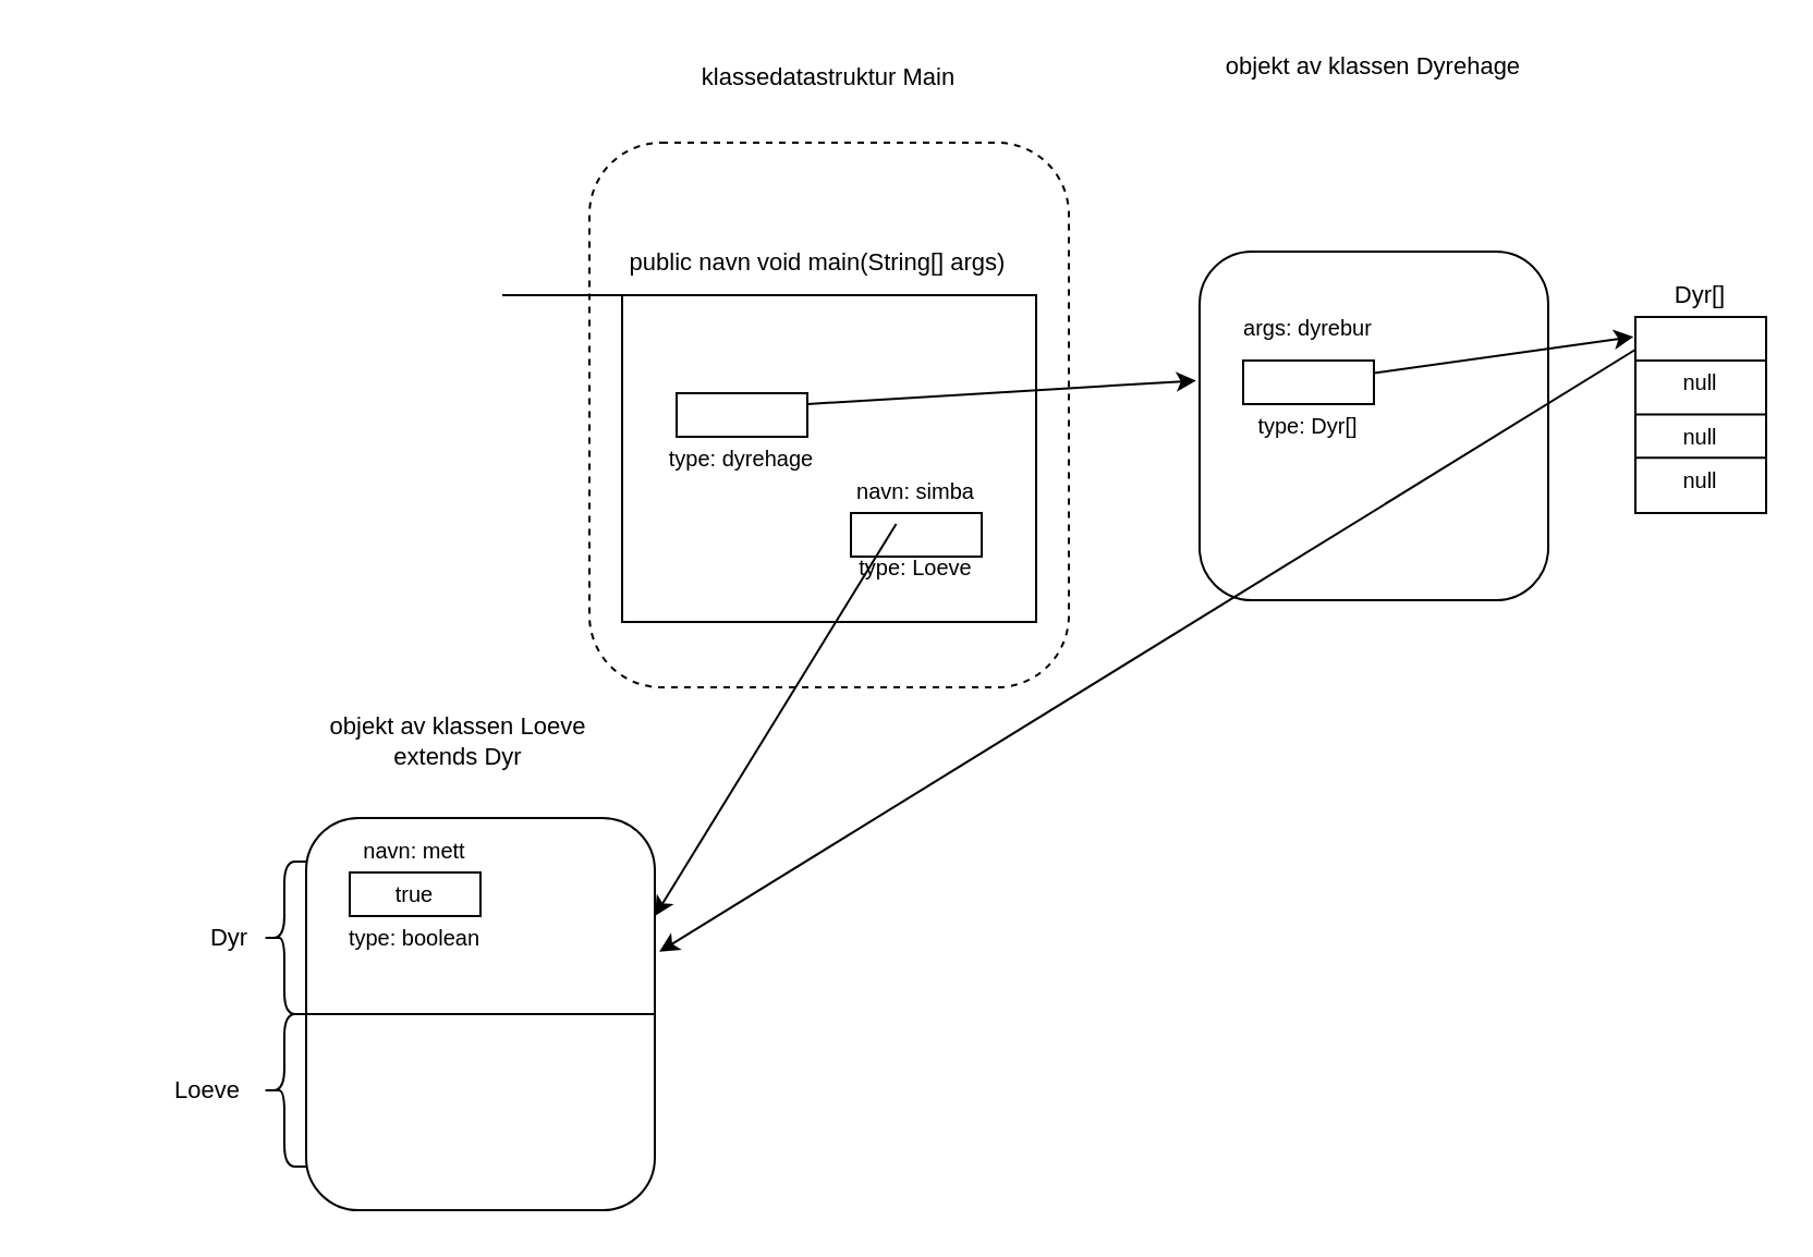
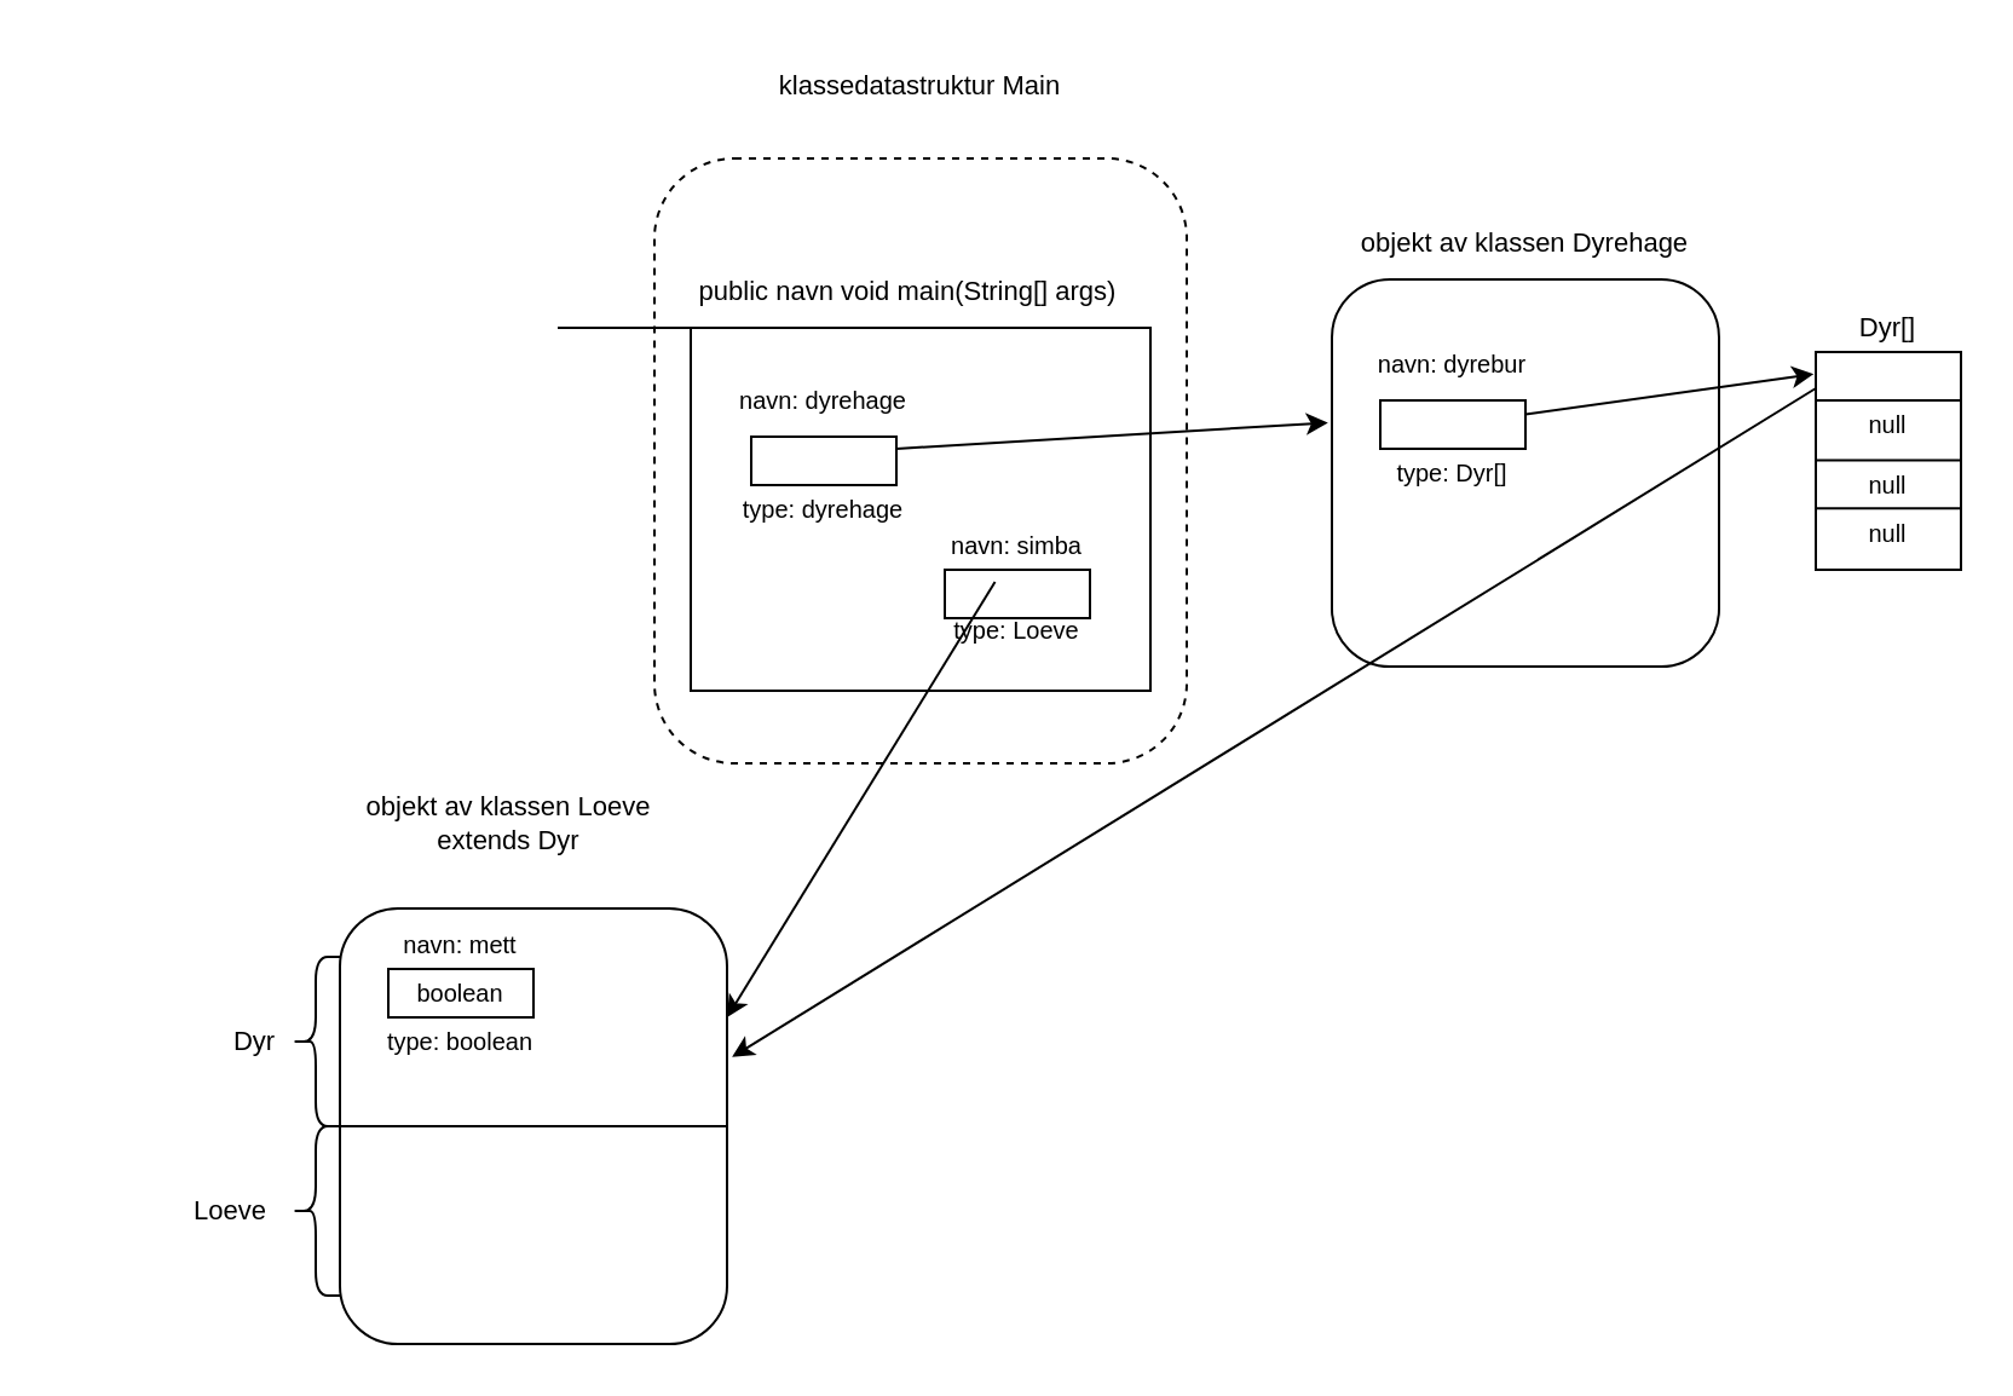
  <mxCell id="0" />
  <mxCell id="1" parent="0" />
  <mxCell id="2" value="" style="rounded=1;whiteSpace=wrap;html=1;dashed=1;" vertex="1" parent="1"><mxGeometry x="270" y="65" width="220" height="250" as="geometry" /></mxCell>
  <mxCell id="3" value="" style="rounded=0;whiteSpace=wrap;html=1;" vertex="1" parent="1"><mxGeometry x="285" y="135" width="190" height="150" as="geometry" /></mxCell>
  <mxCell id="4" value="public navn void main(String[] args)" style="text;html=1;strokeColor=none;fillColor=none;align=center;verticalAlign=middle;whiteSpace=wrap;rounded=0;fontSize=11;" vertex="1" parent="1"><mxGeometry x="270" y="105" width="210" height="30" as="geometry" /></mxCell>
  <mxCell id="5" value="klassedatastruktur Main" style="text;html=1;strokeColor=none;fillColor=none;align=center;verticalAlign=middle;whiteSpace=wrap;rounded=0;fontSize=11;" vertex="1" parent="1"><mxGeometry x="320" y="20" width="120" height="30" as="geometry" /></mxCell>
  <mxCell id="6" value="" style="endArrow=none;html=1;rounded=0;fontSize=11;" edge="1" parent="1"><mxGeometry width="50" height="50" relative="1" as="geometry"><mxPoint x="230" y="135" as="sourcePoint" /><mxPoint x="285" y="135" as="targetPoint" /></mxGeometry></mxCell>
  <mxCell id="7" value="" style="rounded=0;whiteSpace=wrap;html=1;fontSize=11;" vertex="1" parent="1"><mxGeometry x="310" y="180" width="60" height="20" as="geometry" /></mxCell>
+ <mxCell id="8" value="&lt;font style=&quot;font-size: 10px;&quot;&gt;navn: dyrehage&lt;/font&gt;" style="text;html=1;strokeColor=none;fillColor=none;align=center;verticalAlign=middle;whiteSpace=wrap;rounded=0;fontSize=11;" vertex="1" parent="1"><mxGeometry x="290" y="150" width="100" height="30" as="geometry" /></mxCell>
  <mxCell id="9" value="type: dyrehage" style="text;html=1;strokeColor=none;fillColor=none;align=center;verticalAlign=middle;whiteSpace=wrap;rounded=0;fontSize=10;" vertex="1" parent="1"><mxGeometry x="300" y="195" width="80" height="30" as="geometry" /></mxCell>
  <mxCell id="10" value="" style="rounded=1;whiteSpace=wrap;html=1;fontSize=10;" vertex="1" parent="1"><mxGeometry x="550" y="115" width="160" height="160" as="geometry" /></mxCell>
- <mxCell id="11" value="&lt;font style=&quot;font-size: 11px;&quot;&gt;objekt av klassen Dyrehage&lt;/font&gt;" style="text;html=1;strokeColor=none;fillColor=none;align=center;verticalAlign=middle;whiteSpace=wrap;rounded=0;fontSize=10;" vertex="1" parent="1"><mxGeometry x="555" y="15" width="150" height="30" as="geometry" /></mxCell>
+ <mxCell id="11" value="&lt;font style=&quot;font-size: 11px;&quot;&gt;objekt av klassen Dyrehage&lt;/font&gt;" style="text;html=1;strokeColor=none;fillColor=none;align=center;verticalAlign=middle;whiteSpace=wrap;rounded=0;fontSize=10;" vertex="1" parent="1"><mxGeometry x="555" y="85" width="150" height="30" as="geometry" /></mxCell>
  <mxCell id="12" value="" style="rounded=0;whiteSpace=wrap;html=1;fontSize=11;" vertex="1" parent="1"><mxGeometry x="570" y="165" width="60" height="20" as="geometry" /></mxCell>
- <mxCell id="13" value="&lt;font style=&quot;font-size: 10px;&quot;&gt;args: dyrebur&lt;/font&gt;" style="text;html=1;strokeColor=none;fillColor=none;align=center;verticalAlign=middle;whiteSpace=wrap;rounded=0;fontSize=11;" vertex="1" parent="1"><mxGeometry x="550" y="135" width="100" height="30" as="geometry" /></mxCell>
+ <mxCell id="13" value="&lt;font style=&quot;font-size: 10px;&quot;&gt;navn: dyrebur&lt;/font&gt;" style="text;html=1;strokeColor=none;fillColor=none;align=center;verticalAlign=middle;whiteSpace=wrap;rounded=0;fontSize=11;" vertex="1" parent="1"><mxGeometry x="550" y="135" width="100" height="30" as="geometry" /></mxCell>
  <mxCell id="14" value="&lt;span style=&quot;font-size: 10px;&quot;&gt;type: Dyr[]&lt;/span&gt;" style="text;html=1;strokeColor=none;fillColor=none;align=center;verticalAlign=middle;whiteSpace=wrap;rounded=0;fontSize=11;" vertex="1" parent="1"><mxGeometry x="550" y="180" width="100" height="30" as="geometry" /></mxCell>
  <mxCell id="15" value="" style="rounded=0;whiteSpace=wrap;html=1;fontSize=11;" vertex="1" parent="1"><mxGeometry x="750" y="145" width="60" height="90" as="geometry" /></mxCell>
  <mxCell id="16" value="" style="endArrow=none;html=1;rounded=0;fontSize=11;" edge="1" parent="1"><mxGeometry width="50" height="50" relative="1" as="geometry"><mxPoint x="750" y="209.61" as="sourcePoint" /><mxPoint x="810" y="209.61" as="targetPoint" /></mxGeometry></mxCell>
  <mxCell id="17" value="" style="endArrow=none;html=1;rounded=0;fontSize=11;" edge="1" parent="1"><mxGeometry width="50" height="50" relative="1" as="geometry"><mxPoint x="750" y="189.8" as="sourcePoint" /><mxPoint x="810" y="189.8" as="targetPoint" /></mxGeometry></mxCell>
  <mxCell id="18" value="" style="endArrow=none;html=1;rounded=0;fontSize=11;" edge="1" parent="1"><mxGeometry width="50" height="50" relative="1" as="geometry"><mxPoint x="750" y="165" as="sourcePoint" /><mxPoint x="810" y="165" as="targetPoint" /></mxGeometry></mxCell>
  <mxCell id="19" value="" style="rounded=1;whiteSpace=wrap;html=1;fontSize=10;" vertex="1" parent="1"><mxGeometry x="140" y="375" width="160" height="180" as="geometry" /></mxCell>
  <mxCell id="20" value="&lt;font style=&quot;font-size: 11px;&quot;&gt;objekt av klassen Loeve extends Dyr&lt;/font&gt;" style="text;html=1;strokeColor=none;fillColor=none;align=center;verticalAlign=middle;whiteSpace=wrap;rounded=0;fontSize=10;" vertex="1" parent="1"><mxGeometry x="135" y="325" width="150" height="30" as="geometry" /></mxCell>
  <mxCell id="21" value="" style="rounded=0;whiteSpace=wrap;html=1;fontSize=11;" vertex="1" parent="1"><mxGeometry x="160" y="400" width="60" height="20" as="geometry" /></mxCell>
  <mxCell id="22" value="&lt;font style=&quot;font-size: 10px;&quot;&gt;navn: mett&lt;/font&gt;" style="text;html=1;strokeColor=none;fillColor=none;align=center;verticalAlign=middle;whiteSpace=wrap;rounded=0;fontSize=11;" vertex="1" parent="1"><mxGeometry x="140" y="375" width="100" height="30" as="geometry" /></mxCell>
  <mxCell id="23" value="&lt;span style=&quot;font-size: 10px;&quot;&gt;type: boolean&lt;/span&gt;" style="text;html=1;strokeColor=none;fillColor=none;align=center;verticalAlign=middle;whiteSpace=wrap;rounded=0;fontSize=11;" vertex="1" parent="1"><mxGeometry x="140" y="415" width="100" height="30" as="geometry" /></mxCell>
- <mxCell id="24" value="&lt;span style=&quot;font-size: 10px;&quot;&gt;true&lt;br&gt;&lt;/span&gt;" style="text;html=1;strokeColor=none;fillColor=none;align=center;verticalAlign=middle;whiteSpace=wrap;rounded=0;fontSize=11;" vertex="1" parent="1"><mxGeometry x="140" y="395" width="100" height="30" as="geometry" /></mxCell>
+ <mxCell id="24" value="&lt;span style=&quot;font-size: 10px;&quot;&gt;boolean&lt;br&gt;&lt;/span&gt;" style="text;html=1;strokeColor=none;fillColor=none;align=center;verticalAlign=middle;whiteSpace=wrap;rounded=0;fontSize=11;" vertex="1" parent="1"><mxGeometry x="140" y="395" width="100" height="30" as="geometry" /></mxCell>
  <mxCell id="25" value="" style="rounded=0;whiteSpace=wrap;html=1;fontSize=11;" vertex="1" parent="1"><mxGeometry x="390" y="235" width="60" height="20" as="geometry" /></mxCell>
  <mxCell id="26" value="type: Loeve" style="text;html=1;strokeColor=none;fillColor=none;align=center;verticalAlign=middle;whiteSpace=wrap;rounded=0;fontSize=10;" vertex="1" parent="1"><mxGeometry x="380" y="245" width="80" height="30" as="geometry" /></mxCell>
  <mxCell id="27" value="&lt;font style=&quot;font-size: 10px;&quot;&gt;navn: simba&lt;/font&gt;" style="text;html=1;strokeColor=none;fillColor=none;align=center;verticalAlign=middle;whiteSpace=wrap;rounded=0;fontSize=11;" vertex="1" parent="1"><mxGeometry x="370" y="210" width="100" height="30" as="geometry" /></mxCell>
  <mxCell id="28" value="Dyr[]" style="text;html=1;strokeColor=none;fillColor=none;align=center;verticalAlign=middle;whiteSpace=wrap;rounded=0;fontSize=11;" vertex="1" parent="1"><mxGeometry x="750" y="120" width="60" height="30" as="geometry" /></mxCell>
  <mxCell id="29" value="" style="endArrow=classic;html=1;rounded=0;fontSize=11;entryX=1;entryY=0.25;entryDx=0;entryDy=0;" edge="1" parent="1" source="27" target="19"><mxGeometry width="50" height="50" relative="1" as="geometry"><mxPoint x="450" y="355" as="sourcePoint" /><mxPoint x="500" y="305" as="targetPoint" /></mxGeometry></mxCell>
  <mxCell id="30" value="" style="endArrow=none;html=1;rounded=0;fontSize=11;entryX=1;entryY=0.5;entryDx=0;entryDy=0;exitX=0;exitY=0.5;exitDx=0;exitDy=0;" edge="1" parent="1" source="19" target="19"><mxGeometry width="50" height="50" relative="1" as="geometry"><mxPoint x="140" y="460" as="sourcePoint" /><mxPoint x="190" y="410" as="targetPoint" /></mxGeometry></mxCell>
  <mxCell id="31" value="&lt;font style=&quot;font-size: 10px;&quot;&gt;null&lt;/font&gt;" style="text;html=1;strokeColor=none;fillColor=none;align=center;verticalAlign=middle;whiteSpace=wrap;rounded=0;fontSize=11;" vertex="1" parent="1"><mxGeometry x="750" y="160" width="60" height="30" as="geometry" /></mxCell>
  <mxCell id="32" value="&lt;font style=&quot;font-size: 10px;&quot;&gt;null&lt;/font&gt;" style="text;html=1;strokeColor=none;fillColor=none;align=center;verticalAlign=middle;whiteSpace=wrap;rounded=0;fontSize=11;" vertex="1" parent="1"><mxGeometry x="750" y="185" width="60" height="30" as="geometry" /></mxCell>
  <mxCell id="33" value="&lt;font style=&quot;font-size: 10px;&quot;&gt;null&lt;/font&gt;" style="text;html=1;strokeColor=none;fillColor=none;align=center;verticalAlign=middle;whiteSpace=wrap;rounded=0;fontSize=11;" vertex="1" parent="1"><mxGeometry x="750" y="205" width="60" height="30" as="geometry" /></mxCell>
  <mxCell id="34" value="" style="endArrow=classic;html=1;rounded=0;fontSize=10;entryX=-0.014;entryY=0.101;entryDx=0;entryDy=0;entryPerimeter=0;" edge="1" parent="1" source="12" target="15"><mxGeometry width="50" height="50" relative="1" as="geometry"><mxPoint x="700" y="225" as="sourcePoint" /><mxPoint x="750" y="175" as="targetPoint" /></mxGeometry></mxCell>
  <mxCell id="35" value="" style="endArrow=classic;html=1;rounded=0;fontSize=10;entryX=1.013;entryY=0.341;entryDx=0;entryDy=0;entryPerimeter=0;exitX=0;exitY=0;exitDx=0;exitDy=0;" edge="1" parent="1" source="31" target="19"><mxGeometry width="50" height="50" relative="1" as="geometry"><mxPoint x="540" y="325" as="sourcePoint" /><mxPoint x="590" y="275" as="targetPoint" /></mxGeometry></mxCell>
  <mxCell id="36" value="" style="endArrow=classic;html=1;rounded=0;fontSize=10;entryX=-0.01;entryY=0.37;entryDx=0;entryDy=0;entryPerimeter=0;exitX=1;exitY=0.25;exitDx=0;exitDy=0;" edge="1" parent="1" source="7" target="10"><mxGeometry width="50" height="50" relative="1" as="geometry"><mxPoint x="480" y="325" as="sourcePoint" /><mxPoint x="530" y="275" as="targetPoint" /></mxGeometry></mxCell>
  <mxCell id="37" value="" style="shape=curlyBracket;whiteSpace=wrap;html=1;rounded=1;labelPosition=left;verticalLabelPosition=middle;align=right;verticalAlign=middle;strokeWidth=1;fontSize=10;" vertex="1" parent="1"><mxGeometry x="120" y="395" width="20" height="70" as="geometry" /></mxCell>
  <mxCell id="38" value="" style="shape=curlyBracket;whiteSpace=wrap;html=1;rounded=1;labelPosition=left;verticalLabelPosition=middle;align=right;verticalAlign=middle;strokeWidth=1;fontSize=10;" vertex="1" parent="1"><mxGeometry x="120" y="465" width="20" height="70" as="geometry" /></mxCell>
  <mxCell id="39" value="&lt;span style=&quot;font-size: 11px;&quot;&gt;Dyr&lt;/span&gt;" style="text;html=1;strokeColor=none;fillColor=none;align=center;verticalAlign=middle;whiteSpace=wrap;rounded=0;fontSize=10;" vertex="1" parent="1"><mxGeometry x="30" y="415" width="150" height="30" as="geometry" /></mxCell>
  <mxCell id="40" value="&lt;span style=&quot;font-size: 11px;&quot;&gt;Loeve&lt;/span&gt;" style="text;html=1;strokeColor=none;fillColor=none;align=center;verticalAlign=middle;whiteSpace=wrap;rounded=0;fontSize=10;" vertex="1" parent="1"><mxGeometry x="20" y="485" width="150" height="30" as="geometry" /></mxCell>
